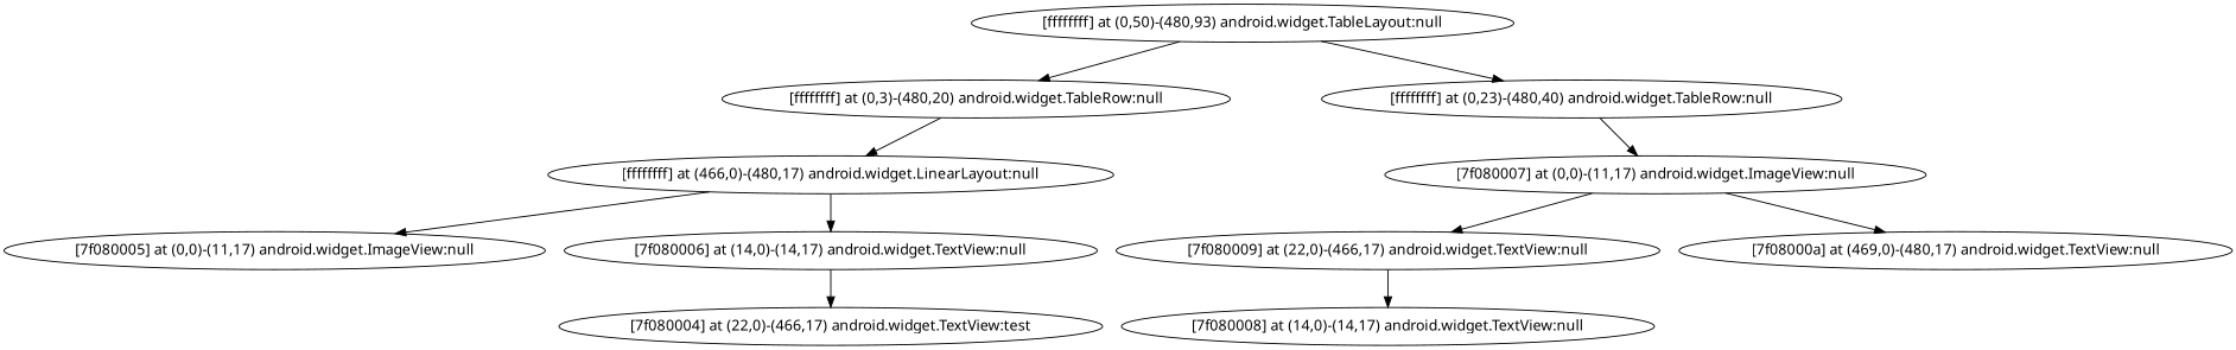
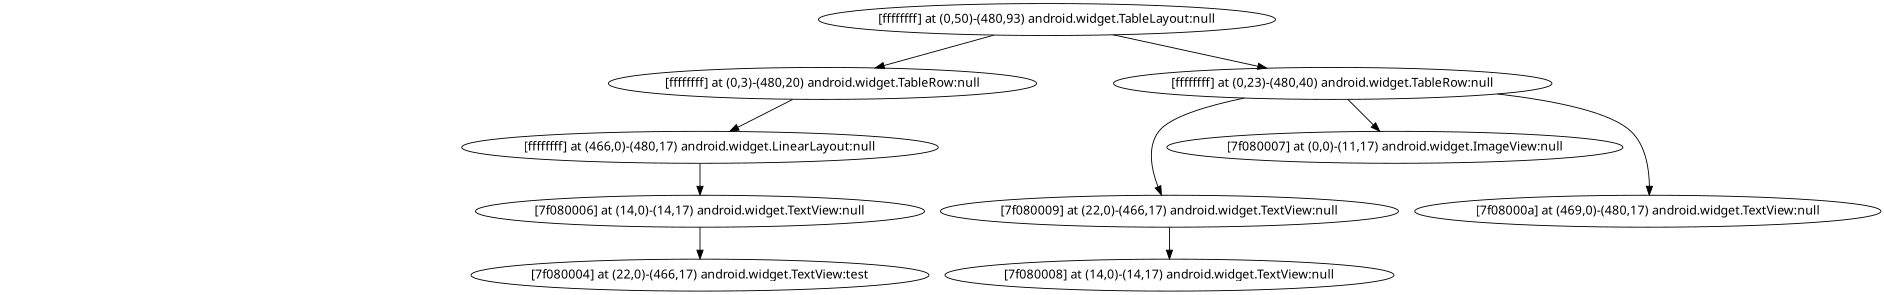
  strict digraph {
    fontname="Noto Sans"
    node [fontname="Noto Sans"]
    edge [fontname="Noto Sans"]
    n1 [label="[ffffffff] at (0,50)-(480,93) android.widget.TableLayout:null"]
    n2 [label="[ffffffff] at (0,3)-(480,20) android.widget.TableRow:null"]
    n3 [label="[ffffffff] at (0,23)-(480,40) android.widget.TableRow:null"]
    n4 [label="[ffffffff] at (466,0)-(480,17) android.widget.LinearLayout:null"]
    n5 [label="[7f080007] at (0,0)-(11,17) android.widget.ImageView:null"]
    n6 [label="[7f080009] at (22,0)-(466,17) android.widget.TextView:null"]
    n7 [label="[7f08000a] at (469,0)-(480,17) android.widget.TextView:null"]
    n8 [label="[7f080004] at (22,0)-(466,17) android.widget.TextView:test"]
-   n9 [label="[7f080005] at (0,0)-(11,17) android.widget.ImageView:null"]
    n10 [label="[7f080006] at (14,0)-(14,17) android.widget.TextView:null"]
    n11 [label="[7f080008] at (14,0)-(14,17) android.widget.TextView:null"]
    n1 -> n2
    n1 -> n3
    n2 -> n4
    n3 -> n5
-   n5 -> n6
-   n5 -> n7
-   n4 -> n9
+   n3 -> n6
+   n3 -> n7
    n4 -> n10
    n6 -> n11
    n10 -> n8
  }
